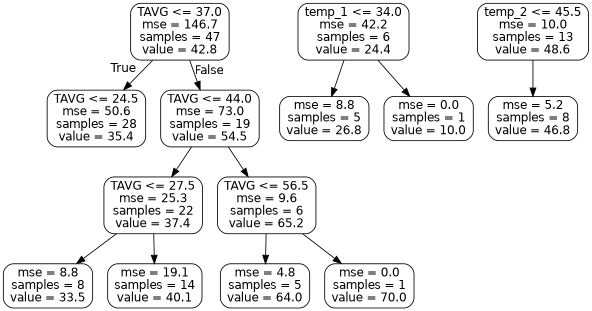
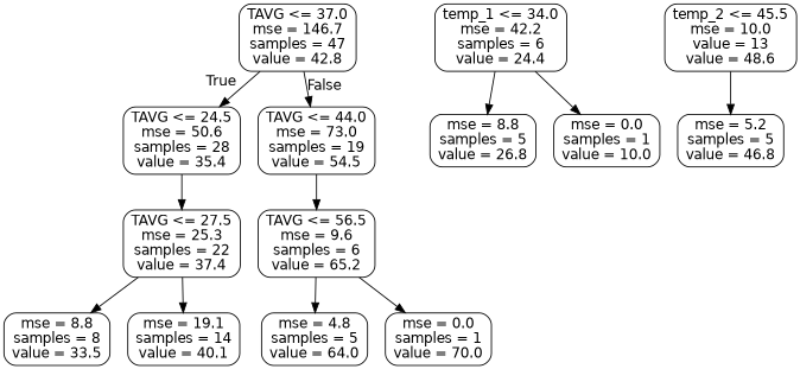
  digraph {
    node [color=black fontname=helvetica shape=box style=rounded]
    edge [fontname=helvetica]
    n1 [label="TAVG <= 37.0\nmse = 146.7\nsamples = 47\nvalue = 42.8"]
    n2 [label="TAVG <= 24.5\nmse = 50.6\nsamples = 28\nvalue = 35.4"]
    n3 [label="TAVG <= 44.0\nmse = 73.0\nsamples = 19\nvalue = 54.5"]
    n4 [label="TAVG <= 27.5\nmse = 25.3\nsamples = 22\nvalue = 37.4"]
    n5 [label="TAVG <= 56.5\nmse = 9.6\nsamples = 6\nvalue = 65.2"]
    n6 [label="temp_1 <= 34.0\nmse = 42.2\nsamples = 6\nvalue = 24.4"]
    n7 [label="mse = 8.8\nsamples = 5\nvalue = 26.8"]
    n8 [label="mse = 0.0\nsamples = 1\nvalue = 10.0"]
    n9 [label="mse = 8.8\nsamples = 8\nvalue = 33.5"]
    n10 [label="mse = 19.1\nsamples = 14\nvalue = 40.1"]
-   n11 [label="temp_2 <= 45.5\nmse = 10.0\nsamples = 13\nvalue = 48.6"]
-   n12 [label="mse = 5.2\nsamples = 8\nvalue = 46.8"]
+   n11 [label="temp_2 <= 45.5\nmse = 10.0\nvalue = 13\nvalue = 48.6"]
+   n12 [label="mse = 5.2\nsamples = 5\nvalue = 46.8"]
    n13 [label="mse = 4.8\nsamples = 5\nvalue = 64.0"]
    n14 [label="mse = 0.0\nsamples = 1\nvalue = 70.0"]
    n1 -> n2 [headlabel=True labelangle=45 labeldistance=2.5]
    n1 -> n3 [headlabel=False labelangle=-45 labeldistance=2.5]
-   n3 -> n4
+   n2 -> n4
    n3 -> n5
    n4 -> n9
    n4 -> n10
    n5 -> n13
    n5 -> n14
    n6 -> n7
    n6 -> n8
    n11 -> n12
  }
